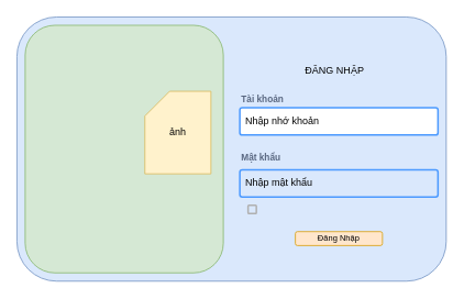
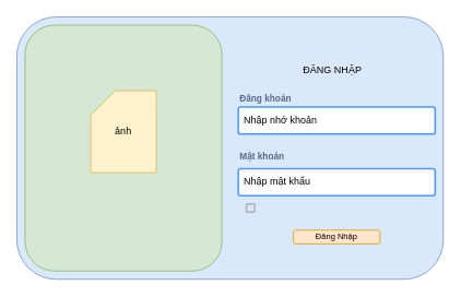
  <mxCell id="0" />
  <mxCell id="1" parent="0" />
  <mxCell id="2" value="" style="rounded=1;whiteSpace=wrap;html=1;fillColor=#dae8fc;strokeColor=#6c8ebf;" vertex="1" parent="1"><mxGeometry x="20" y="20" width="520" height="320" as="geometry" /></mxCell>
  <mxCell id="3" value="" style="rounded=1;whiteSpace=wrap;html=1;fillColor=#d5e8d4;strokeColor=#82b366;" vertex="1" parent="1"><mxGeometry x="30.004" y="29.997" width="240" height="300" as="geometry" /></mxCell>
- <mxCell id="4" value="ảnh" style="shape=card;whiteSpace=wrap;html=1;fillColor=#fff2cc;strokeColor=#d6b656;" vertex="1" parent="1"><mxGeometry x="175.004" y="109.997" width="80" height="100" as="geometry" /></mxCell>
+ <mxCell id="4" value="ảnh" style="shape=card;whiteSpace=wrap;html=1;fillColor=#fff2cc;strokeColor=#d6b656;" vertex="1" parent="1"><mxGeometry x="110.004" y="109.997" width="80" height="100" as="geometry" /></mxCell>
  <mxCell id="5" value="ĐĂNG NHẬP" style="text;html=1;strokeColor=none;fillColor=none;align=center;verticalAlign=middle;whiteSpace=wrap;rounded=0;" vertex="1" parent="1"><mxGeometry x="360.004" y="69.997" width="90" height="30" as="geometry" /></mxCell>
- <mxCell id="6" value="Tài khoản" style="fillColor=none;strokeColor=none;html=1;fontSize=11;fontStyle=0;align=left;fontColor=#596780;fontStyle=1;fontSize=11" vertex="1" parent="1"><mxGeometry x="290.004" y="109.997" width="240" height="20" as="geometry" /></mxCell>
+ <mxCell id="6" value="Đăng khoản" style="fillColor=none;strokeColor=none;html=1;fontSize=11;fontStyle=0;align=left;fontColor=#596780;fontStyle=1;fontSize=11" vertex="1" parent="1"><mxGeometry x="290.004" y="109.997" width="240" height="20" as="geometry" /></mxCell>
  <mxCell id="7" value="Nhập nhớ khoản" style="rounded=1;arcSize=9;align=left;spacingLeft=5;strokeColor=#4C9AFF;html=1;strokeWidth=2;fontSize=12" vertex="1" parent="1"><mxGeometry x="290.004" y="129.997" width="240" height="33" as="geometry" /></mxCell>
- <mxCell id="8" value="Mật khẩu" style="fillColor=none;strokeColor=none;html=1;fontSize=11;fontStyle=0;align=left;fontColor=#596780;fontStyle=1;fontSize=11" vertex="1" parent="1"><mxGeometry x="290.004" y="179.997" width="240" height="20" as="geometry" /></mxCell>
- <mxCell id="9" value="Nhập mật khẩu" style="rounded=1;arcSize=9;align=left;spacingLeft=5;strokeColor=#4C9AFF;html=1;strokeWidth=2;fontSize=12;fillColor=#dae8fc;" vertex="1" parent="1"><mxGeometry x="290.004" y="204.997" width="240" height="33" as="geometry" /></mxCell>
+ <mxCell id="8" value="Mật khoản" style="fillColor=none;strokeColor=none;html=1;fontSize=11;fontStyle=0;align=left;fontColor=#596780;fontStyle=1;fontSize=11" vertex="1" parent="1"><mxGeometry x="290.004" y="179.997" width="240" height="20" as="geometry" /></mxCell>
+ <mxCell id="9" value="Nhập mật khẩu" style="rounded=1;arcSize=9;align=left;spacingLeft=5;strokeColor=#4C9AFF;html=1;strokeWidth=2;fontSize=12" vertex="1" parent="1"><mxGeometry x="290.004" y="204.997" width="240" height="33" as="geometry" /></mxCell>
  <mxCell id="10" value="" style="dashed=0;labelPosition=right;align=left;shape=mxgraph.gmdl.checkbox;strokeColor=#B0B0B0;fillColor=none;strokeWidth=2;aspect=fixed;sketch=0;" vertex="1" parent="1"><mxGeometry x="300.004" y="247.997" width="10" height="10" as="geometry" /></mxCell>
  <mxCell id="11" value="Đăng Nhập" style="rounded=1;html=1;shadow=0;dashed=0;whiteSpace=wrap;fontSize=10;fillColor=#ffe6cc;align=center;strokeColor=#d79b00;" vertex="1" parent="1"><mxGeometry x="357.254" y="279.997" width="105.5" height="16.88" as="geometry" /></mxCell>
